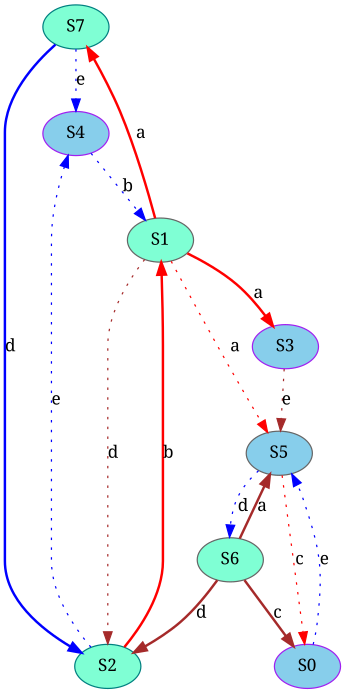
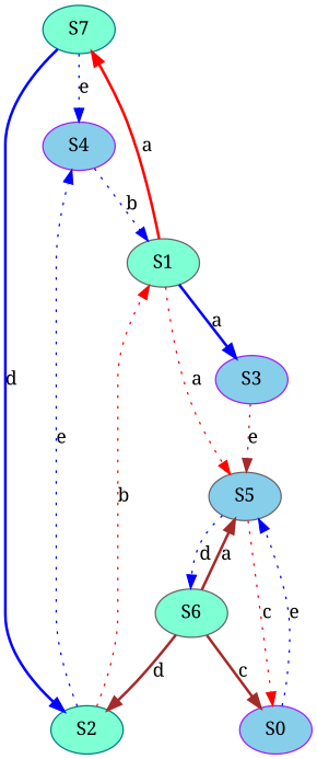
  strict digraph {
    fontname="Noto Serif"
    node [color=purple fillcolor=aquamarine fontname="Noto Serif" style=filled]
    edge [color=blue fontname="Noto Serif" style=dotted]
    S7 [color=teal]
    S4 [fillcolor=skyblue]
    S2 [color=teal]
    S5 [color=gray40 fillcolor=skyblue]
    S6 [color=gray40]
    S0 [fillcolor=skyblue]
    S1 [color=gray40]
    S3 [fillcolor=skyblue]
    S7 -> S4 [label=e]
    S7 -> S2 [label=d style=bold]
    S4 -> S1 [label=b]
    S2 -> S4 [label=e]
-   S2 -> S1 [color=red label=b style=bold]
+   S2 -> S1 [color=red label=b]
    S5 -> S6 [label=d]
    S5 -> S0 [color=red label=c]
    S6 -> S2 [color=brown label=d style=bold]
    S6 -> S5 [color=brown label=a style=bold]
    S6 -> S0 [color=brown label=c style=bold]
    S0 -> S5 [label=e]
    S1 -> S7 [color=red label=a style=bold]
-   S1 -> S2 [color=brown label=d]
    S1 -> S5 [color=red label=a]
-   S1 -> S3 [color=red label=a style=bold]
+   S1 -> S3 [label=a style=bold]
    S3 -> S5 [color=brown label=e]
  }
